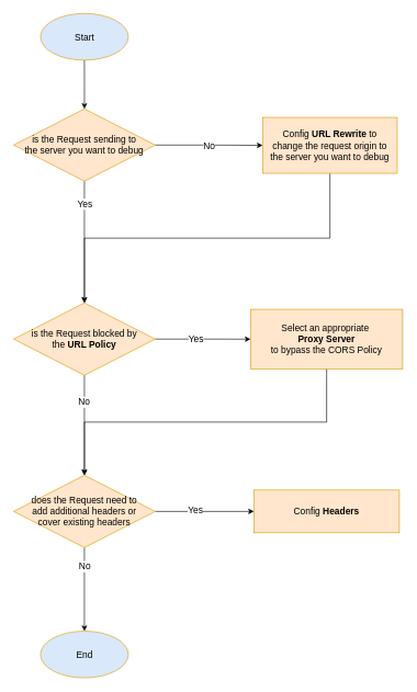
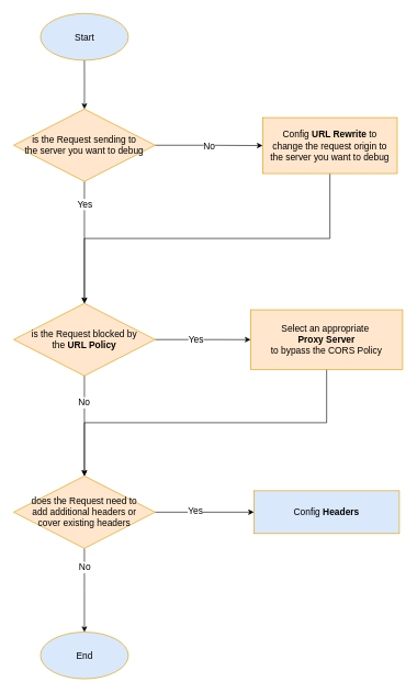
  <mxCell id="0" />
  <mxCell id="1" parent="0" />
  <mxCell id="2" value="" style="edgeStyle=orthogonalEdgeStyle;rounded=0;orthogonalLoop=1;jettySize=auto;html=1;strokeWidth=1;fontSize=14;" edge="1" parent="1" source="3" target="7"><mxGeometry relative="1" as="geometry" /></mxCell>
  <mxCell id="3" value="Start" style="ellipse;whiteSpace=wrap;html=1;fillColor=#dae8fc;strokeColor=#d79b00;fontSize=14;" vertex="1" parent="1"><mxGeometry x="60.75" y="20" width="133.5" height="71" as="geometry" /></mxCell>
  <mxCell id="4" value="" style="edgeStyle=orthogonalEdgeStyle;rounded=0;orthogonalLoop=1;jettySize=auto;html=1;fontSize=14;" edge="1" parent="1" source="7" target="12"><mxGeometry relative="1" as="geometry" /></mxCell>
  <mxCell id="5" value="Yes" style="edgeLabel;html=1;align=center;verticalAlign=middle;resizable=0;points=[];fontSize=14;" vertex="1" connectable="0" parent="4"><mxGeometry x="-0.325" y="-2" relative="1" as="geometry"><mxPoint x="2" y="-28" as="offset" /></mxGeometry></mxCell>
  <mxCell id="6" value="No" style="edgeStyle=orthogonalEdgeStyle;rounded=0;orthogonalLoop=1;jettySize=auto;html=1;fontSize=14;" edge="1" parent="1" source="7" target="14"><mxGeometry relative="1" as="geometry" /></mxCell>
  <mxCell id="7" value="is the Request sending to&lt;br style=&quot;font-size: 14px;&quot;&gt;the server you want to debug" style="rhombus;whiteSpace=wrap;html=1;fillColor=#ffe6cc;strokeColor=#d79b00;fontSize=14;" vertex="1" parent="1"><mxGeometry x="20" y="165" width="215" height="110" as="geometry" /></mxCell>
  <mxCell id="8" value="" style="edgeStyle=orthogonalEdgeStyle;rounded=0;orthogonalLoop=1;jettySize=auto;html=1;fontSize=14;" edge="1" parent="1" source="12" target="19"><mxGeometry relative="1" as="geometry" /></mxCell>
  <mxCell id="9" value="No" style="edgeLabel;html=1;align=center;verticalAlign=middle;resizable=0;points=[];fontSize=14;" vertex="1" connectable="0" parent="8"><mxGeometry x="-0.2" relative="1" as="geometry"><mxPoint x="-1" y="-21" as="offset" /></mxGeometry></mxCell>
  <mxCell id="10" value="" style="edgeStyle=orthogonalEdgeStyle;rounded=0;orthogonalLoop=1;jettySize=auto;html=1;fontSize=14;" edge="1" parent="1" source="12" target="21"><mxGeometry relative="1" as="geometry" /></mxCell>
  <mxCell id="11" value="Yes" style="edgeLabel;html=1;align=center;verticalAlign=middle;resizable=0;points=[];fontSize=14;" vertex="1" connectable="0" parent="10"><mxGeometry x="-0.214" y="4" relative="1" as="geometry"><mxPoint x="4" y="3" as="offset" /></mxGeometry></mxCell>
  <mxCell id="12" value="is the Request blocked by&lt;br style=&quot;font-size: 14px;&quot;&gt;the&amp;nbsp;&lt;b style=&quot;font-size: 14px;&quot;&gt;URL Policy&lt;/b&gt;" style="rhombus;whiteSpace=wrap;html=1;fillColor=#ffe6cc;strokeColor=#d79b00;fontSize=14;" vertex="1" parent="1"><mxGeometry x="20" y="460" width="215" height="110" as="geometry" /></mxCell>
  <mxCell id="13" style="edgeStyle=orthogonalEdgeStyle;rounded=0;orthogonalLoop=1;jettySize=auto;html=1;exitX=0.5;exitY=1;exitDx=0;exitDy=0;entryX=0.5;entryY=0;entryDx=0;entryDy=0;fontSize=14;" edge="1" parent="1" source="14" target="12"><mxGeometry relative="1" as="geometry" /></mxCell>
  <mxCell id="14" value="Config&lt;b style=&quot;font-size: 14px;&quot;&gt; URL Rewrite &lt;/b&gt;to &lt;br style=&quot;font-size: 14px;&quot;&gt;change the request origin to &lt;br style=&quot;font-size: 14px;&quot;&gt;the server you want to debug" style="whiteSpace=wrap;html=1;fillColor=#ffe6cc;strokeColor=#d79b00;fontSize=14;" vertex="1" parent="1"><mxGeometry x="398.25" y="178" width="204.5" height="85" as="geometry" /></mxCell>
  <mxCell id="15" value="" style="edgeStyle=orthogonalEdgeStyle;rounded=0;orthogonalLoop=1;jettySize=auto;html=1;fontSize=14;" edge="1" parent="1" source="19" target="22"><mxGeometry relative="1" as="geometry" /></mxCell>
  <mxCell id="16" value="Yes" style="edgeLabel;html=1;align=center;verticalAlign=middle;resizable=0;points=[];fontSize=14;" vertex="1" connectable="0" parent="15"><mxGeometry x="-0.2" y="2" relative="1" as="geometry"><mxPoint as="offset" /></mxGeometry></mxCell>
  <mxCell id="17" style="edgeStyle=orthogonalEdgeStyle;rounded=0;orthogonalLoop=1;jettySize=auto;html=1;fontSize=14;" edge="1" parent="1" source="19" target="23"><mxGeometry relative="1" as="geometry" /></mxCell>
  <mxCell id="18" value="No" style="edgeLabel;html=1;align=center;verticalAlign=middle;resizable=0;points=[];fontSize=14;" vertex="1" connectable="0" parent="17"><mxGeometry x="-0.308" y="2" relative="1" as="geometry"><mxPoint x="-2" y="-16" as="offset" /></mxGeometry></mxCell>
  <mxCell id="19" value="does the Request need to&lt;br style=&quot;border-color: var(--border-color); font-size: 14px;&quot;&gt;add additional headers or&lt;br style=&quot;border-color: var(--border-color); font-size: 14px;&quot;&gt;cover existing headers" style="rhombus;whiteSpace=wrap;html=1;fillColor=#ffe6cc;strokeColor=#d79b00;fontSize=14;" vertex="1" parent="1"><mxGeometry x="20" y="722" width="215" height="110" as="geometry" /></mxCell>
  <mxCell id="20" style="edgeStyle=orthogonalEdgeStyle;rounded=0;orthogonalLoop=1;jettySize=auto;html=1;exitX=0.5;exitY=1;exitDx=0;exitDy=0;fontSize=14;" edge="1" parent="1" source="21" target="19"><mxGeometry relative="1" as="geometry" /></mxCell>
  <mxCell id="21" value="Select an appropriate&amp;nbsp;&lt;br style=&quot;font-size: 14px;&quot;&gt;&lt;b style=&quot;font-size: 14px;&quot;&gt;Proxy Server&lt;/b&gt;&lt;br style=&quot;font-size: 14px;&quot;&gt;to bypass the CORS Policy" style="whiteSpace=wrap;html=1;fillColor=#ffe6cc;strokeColor=#d79b00;fontSize=14;" vertex="1" parent="1"><mxGeometry x="380" y="469.75" width="231" height="90.5" as="geometry" /></mxCell>
- <mxCell id="22" value="Config &lt;b style=&quot;font-size: 14px;&quot;&gt;Headers&lt;/b&gt;" style="whiteSpace=wrap;html=1;fillColor=#ffe6cc;strokeColor=#d79b00;fontSize=14;" vertex="1" parent="1"><mxGeometry x="385" y="744.5" width="221" height="65" as="geometry" /></mxCell>
+ <mxCell id="22" value="Config &lt;b style=&quot;font-size: 14px;&quot;&gt;Headers&lt;/b&gt;" style="whiteSpace=wrap;html=1;fillColor=#dae8fc;strokeColor=#d79b00;fontSize=14;" vertex="1" parent="1"><mxGeometry x="385" y="744.5" width="221" height="65" as="geometry" /></mxCell>
  <mxCell id="23" value="End" style="ellipse;whiteSpace=wrap;html=1;fillColor=#dae8fc;strokeColor=#d79b00;fontSize=14;" vertex="1" parent="1"><mxGeometry x="60.75" y="959" width="133.5" height="71" as="geometry" /></mxCell>
